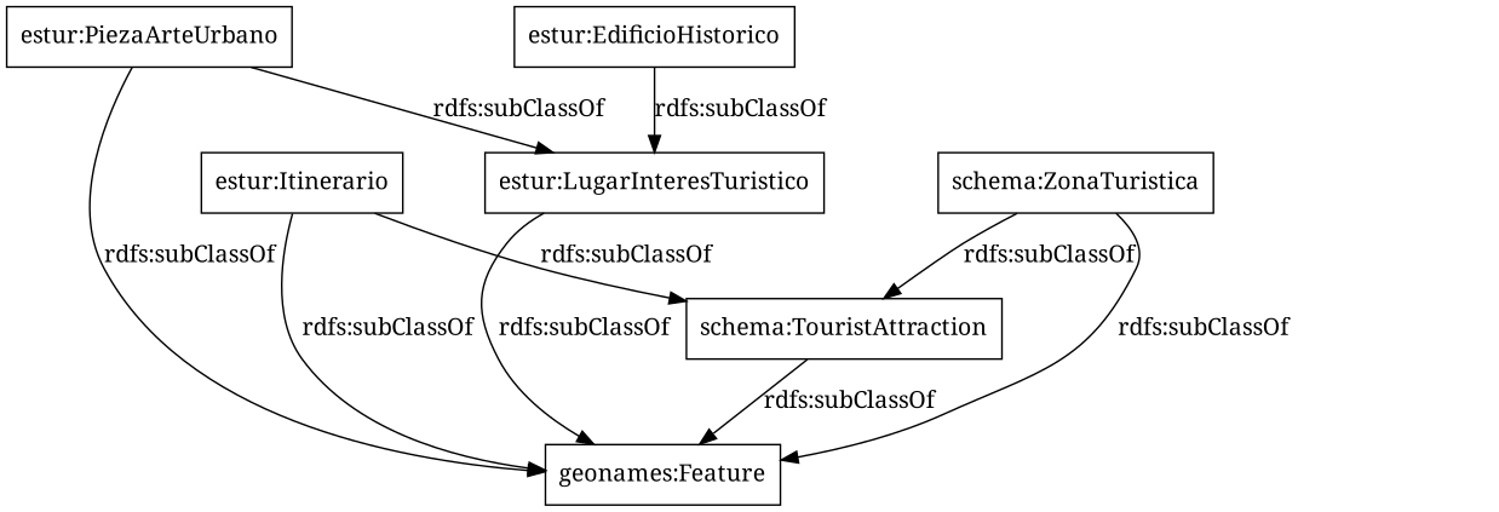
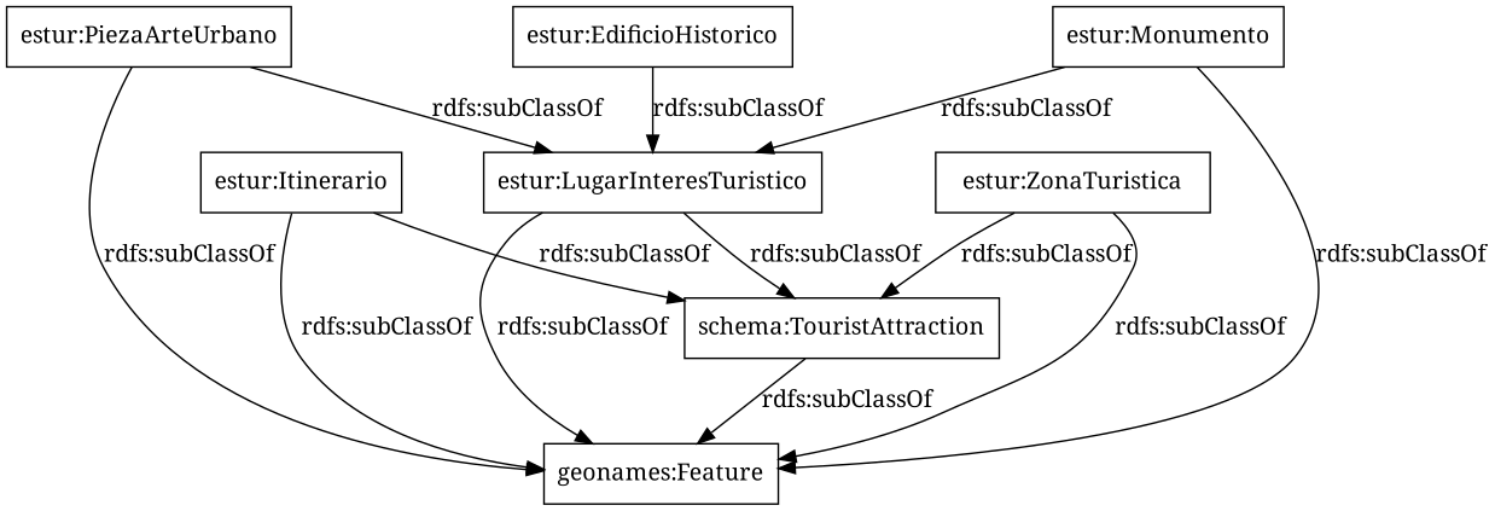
  digraph {
    fontname="Noto Serif"
    rankdir=TB
    node [color=black fontname="Noto Serif" shape=rectangle]
    edge [fontname="Noto Serif"]
    "estur:LugarInteresTuristico"
    "geonames:Feature"
    "schema:TouristAttraction"
    "estur:Itinerario"
    "estur:PiezaArteUrbano"
    "estur:EdificioHistorico"
-   "estur:ZonaTuristica" [label="schema:ZonaTuristica"]
+   "estur:ZonaTuristica"
+   "estur:Monumento"
    "estur:LugarInteresTuristico" -> "geonames:Feature" [label="rdfs:subClassOf"]
+   "estur:LugarInteresTuristico" -> "schema:TouristAttraction" [label="rdfs:subClassOf"]
    "schema:TouristAttraction" -> "geonames:Feature" [label="rdfs:subClassOf"]
    "estur:Itinerario" -> "geonames:Feature" [label="rdfs:subClassOf"]
    "estur:Itinerario" -> "schema:TouristAttraction" [label="rdfs:subClassOf"]
    "estur:PiezaArteUrbano" -> "estur:LugarInteresTuristico" [label="rdfs:subClassOf"]
    "estur:PiezaArteUrbano" -> "geonames:Feature" [label="rdfs:subClassOf"]
    "estur:EdificioHistorico" -> "estur:LugarInteresTuristico" [label="rdfs:subClassOf"]
    "estur:ZonaTuristica" -> "geonames:Feature" [label="rdfs:subClassOf"]
    "estur:ZonaTuristica" -> "schema:TouristAttraction" [label="rdfs:subClassOf"]
+   "estur:Monumento" -> "estur:LugarInteresTuristico" [label="rdfs:subClassOf"]
+   "estur:Monumento" -> "geonames:Feature" [label="rdfs:subClassOf"]
  }
